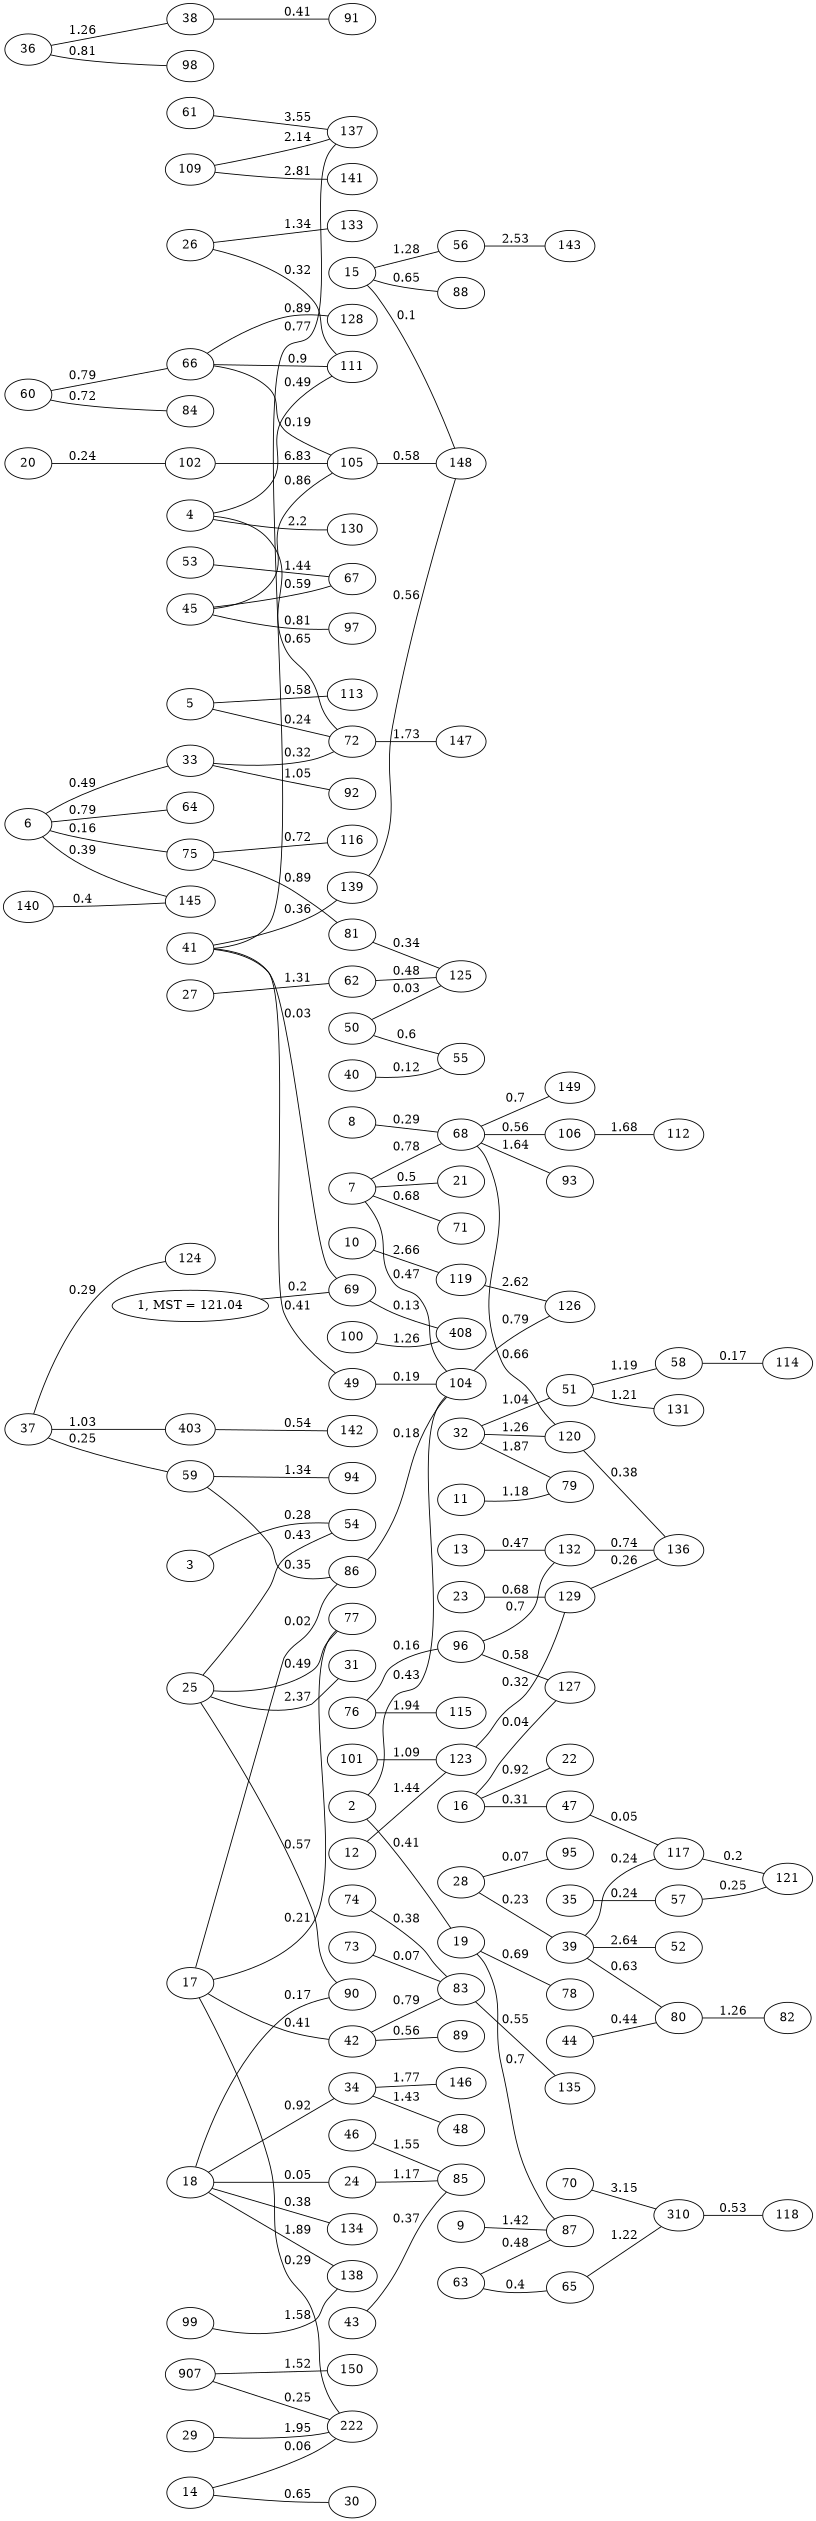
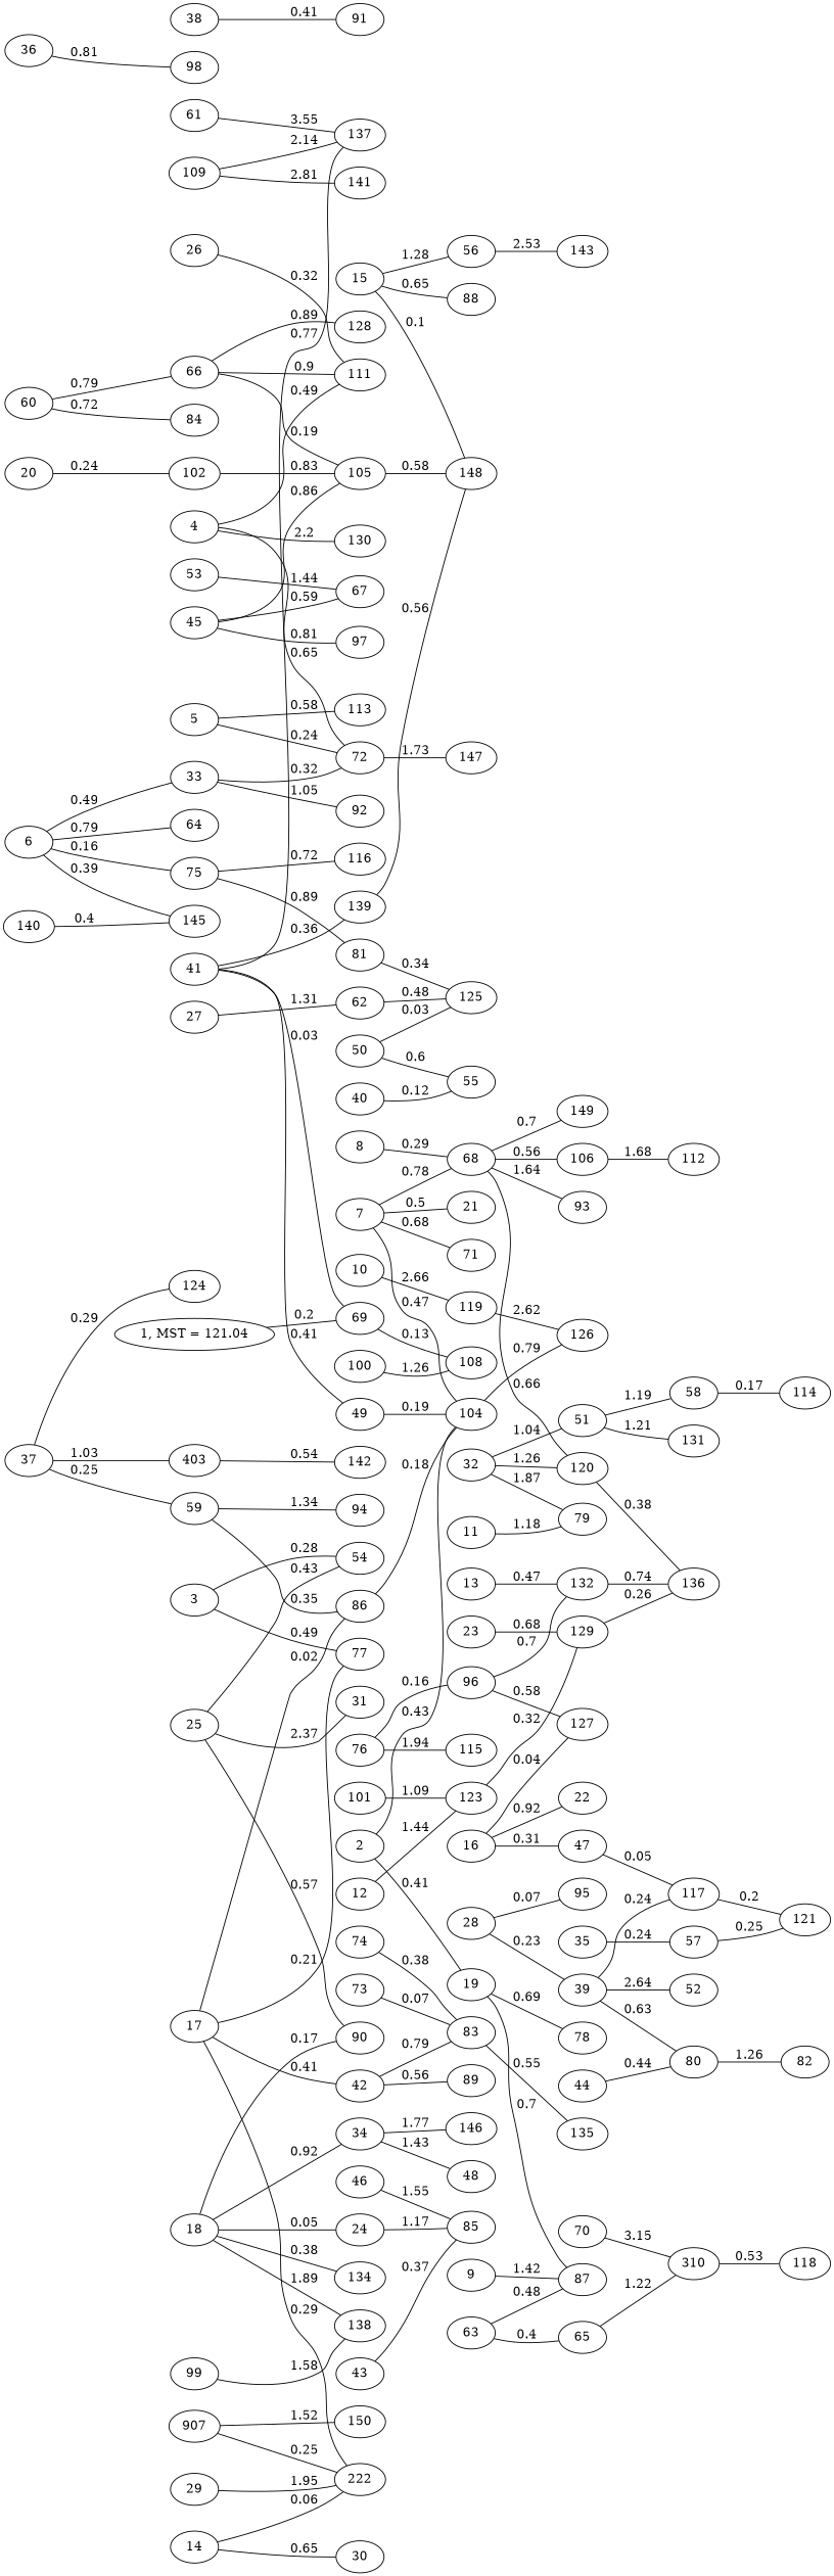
  graph {
    rankdir=LR
    61
    137
    n3 [label=310]
    70
    118
    109
    141
    10
    119
    126
    39
    52
    80
    117
    82
    121
    56
    143
    25
    31
    90
    77
    54
    4
    130
    72
    111
    147
    n29 [label=222]
    29
    76
    115
    96
    132
    127
    18
    138
    34
    24
    134
    146
    48
    85
    32
    79
    120
    51
    136
    131
    58
    106
    112
    68
    93
    149
    99
    46
    n58 [label=907]
    150
    53
    67
    12
    123
    129
    9
    87
    59
    94
    86
    104
    26
-   133
    27
    62
    125
    15
    88
    148
    100
-   108 [label=408]
+   108
    36
    38
    98
    91
    65
    114
    11
    101
    33
    92
    37
    n92 [label=403]
    124
    142
    16
    22
    47
    66
    128
    105
    75
    81
    116
    45
    97
    102
    60
    84
    42
    89
    83
    135
    6
    64
    145
    7
    71
    21
    41
    139
    49
    69
    20
    19
    78
    23
    14
    30
    50
    55
    5
    113
    13
    44
    2
    17
    140
    63
    74
    43
    8
    3
    57
    35
    28
    95
    n147 [label="1, MST = 121.04"]
    40
    73
    61 -- 137 [label=3.55]
    n3 -- 118 [label=0.53]
    70 -- n3 [label=3.15]
    109 -- 137 [label=2.14]
    109 -- 141 [label=2.81]
    10 -- 119 [label=2.66]
    119 -- 126 [label=2.62]
    39 -- 52 [label=2.64]
    39 -- 80 [label=0.63]
    39 -- 117 [label=0.24]
    80 -- 82 [label=1.26]
    117 -- 121 [label=0.2]
    56 -- 143 [label=2.53]
    25 -- 31 [label=2.37]
    25 -- 90 [label=0.57]
-   25 -- 77 [label=0.49]
+   3 -- 77 [label=0.49]
    25 -- 54 [label=0.43]
    4 -- 130 [label=2.2]
    4 -- 72 [label=0.65]
    4 -- 111 [label=0.49]
    72 -- 147 [label=1.73]
    29 -- n29 [label=1.95]
    76 -- 115 [label=1.94]
    76 -- 96 [label=0.16]
    96 -- 132 [label=0.7]
    96 -- 127 [label=0.58]
    132 -- 136 [label=0.74]
    18 -- 90 [label=0.17]
    18 -- 138 [label=1.89]
    18 -- 34 [label=0.92]
    18 -- 24 [label=0.05]
    18 -- 134 [label=0.38]
    34 -- 146 [label=1.77]
    34 -- 48 [label=1.43]
    24 -- 85 [label=1.17]
    32 -- 79 [label=1.87]
    32 -- 120 [label=1.26]
    32 -- 51 [label=1.04]
    120 -- 136 [label=0.38]
    51 -- 131 [label=1.21]
    51 -- 58 [label=1.19]
    58 -- 114 [label=0.17]
    106 -- 112 [label=1.68]
    68 -- 120 [label=0.66]
    68 -- 106 [label=0.56]
    68 -- 93 [label=1.64]
    68 -- 149 [label=0.7]
    99 -- 138 [label=1.58]
    46 -- 85 [label=1.55]
    n58 -- n29 [label=0.25]
    n58 -- 150 [label=1.52]
    53 -- 67 [label=1.44]
    12 -- 123 [label=1.44]
    123 -- 129 [label=0.32]
    129 -- 136 [label=0.26]
    9 -- 87 [label=1.42]
    59 -- 94 [label=1.34]
    59 -- 86 [label=0.35]
    86 -- 104 [label=0.18]
    104 -- 126 [label=0.79]
    26 -- 111 [label=0.32]
-   26 -- 133 [label=1.34]
    27 -- 62 [label=1.31]
    62 -- 125 [label=0.48]
    15 -- 56 [label=1.28]
    15 -- 88 [label=0.65]
    15 -- 148 [label=0.1]
    100 -- 108 [label=1.26]
-   36 -- 38 [label=1.26]
    36 -- 98 [label=0.81]
    38 -- 91 [label=0.41]
    65 -- n3 [label=1.22]
    11 -- 79 [label=1.18]
    101 -- 123 [label=1.09]
    33 -- 72 [label=0.32]
    33 -- 92 [label=1.05]
    37 -- 59 [label=0.25]
    37 -- n92 [label=1.03]
    37 -- 124 [label=0.29]
    n92 -- 142 [label=0.54]
    16 -- 127 [label=0.04]
    16 -- 22 [label=0.92]
    16 -- 47 [label=0.31]
    47 -- 117 [label=0.05]
    66 -- 111 [label=0.9]
    66 -- 128 [label=0.89]
    66 -- 105 [label=0.19]
    105 -- 148 [label=0.58]
    75 -- 81 [label=0.89]
    75 -- 116 [label=0.72]
    81 -- 125 [label=0.34]
    45 -- 67 [label=0.59]
    45 -- 105 [label=0.86]
    45 -- 97 [label=0.81]
-   102 -- 105 [label=6.83]
+   102 -- 105 [label=0.83]
    60 -- 66 [label=0.79]
    60 -- 84 [label=0.72]
    42 -- 89 [label=0.56]
    42 -- 83 [label=0.79]
    83 -- 135 [label=0.55]
    6 -- 33 [label=0.49]
    6 -- 75 [label=0.16]
    6 -- 64 [label=0.79]
    6 -- 145 [label=0.39]
    7 -- 68 [label=0.78]
    7 -- 104 [label=0.47]
    7 -- 71 [label=0.68]
    7 -- 21 [label=0.5]
    41 -- 137 [label=0.77]
    41 -- 139 [label=0.36]
    41 -- 49 [label=0.41]
    41 -- 69 [label=0.03]
    139 -- 148 [label=0.56]
    49 -- 104 [label=0.19]
    69 -- 108 [label=0.13]
    20 -- 102 [label=0.24]
    19 -- 87 [label=0.7]
    19 -- 78 [label=0.69]
    23 -- 129 [label=0.68]
    14 -- n29 [label=0.06]
    14 -- 30 [label=0.65]
    50 -- 125 [label=0.03]
    50 -- 55 [label=0.6]
    5 -- 72 [label=0.24]
    5 -- 113 [label=0.58]
    13 -- 132 [label=0.47]
    44 -- 80 [label=0.44]
    2 -- 104 [label=0.43]
    2 -- 19 [label=0.41]
    17 -- 77 [label=0.21]
    17 -- n29 [label=0.29]
    17 -- 86 [label=0.02]
    17 -- 42 [label=0.41]
    140 -- 145 [label=0.4]
    63 -- 87 [label=0.48]
    63 -- 65 [label=0.4]
    74 -- 83 [label=0.38]
    43 -- 85 [label=0.37]
    8 -- 68 [label=0.29]
    3 -- 54 [label=0.28]
    57 -- 121 [label=0.25]
    35 -- 57 [label=0.24]
    28 -- 39 [label=0.23]
    28 -- 95 [label=0.07]
    n147 -- 69 [label=0.2]
    40 -- 55 [label=0.12]
    73 -- 83 [label=0.07]
  }
